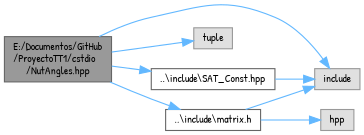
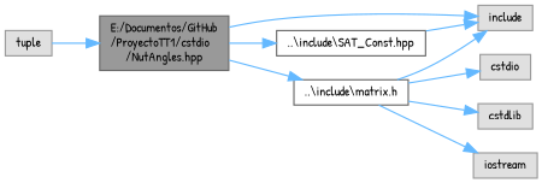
  digraph {
    fontname="Patrick Hand"
    rankdir=LR
    node [color=grey60 fillcolor="#E0E0E0" fontname="Patrick Hand" fontsize=10 shape=box style=filled]
    edge [color=steelblue1 fontname="Patrick Hand" fontsize=10 labelfontname=Helvetica labelfontsize=10 style=solid]
    n1 [color=gray40 fillcolor=grey60 fontcolor=black height=0.2 label="E:/Documentos/GitHub\l/ProyectoTT1/cstdio\l/NutAngles.hpp" width=0.4]
    n2 [height=0.2 label=include width=0.4]
    n3 [height=0.2 label=tuple width=0.4]
    n4 [color=grey40 fillcolor=white height=0.2 label="..\\include\\matrix.h" width=0.4]
    n5 [color=grey40 fillcolor=white height=0.2 label="..\\include\\SAT_Const.hpp" width=0.4]
-   n8 [height=0.2 label=hpp width=0.4]
+   n6 [height=0.2 label=cstdio width=0.4]
+   n7 [height=0.2 label=cstdlib width=0.4]
+   n8 [height=0.2 label=iostream width=0.4]
    n1 -> n2
-   n1 -> n3
+   n3 -> n1
    n1 -> n4
    n1 -> n5
    n4 -> n2
+   n4 -> n6
+   n4 -> n7
    n4 -> n8
    n5 -> n2
  }
